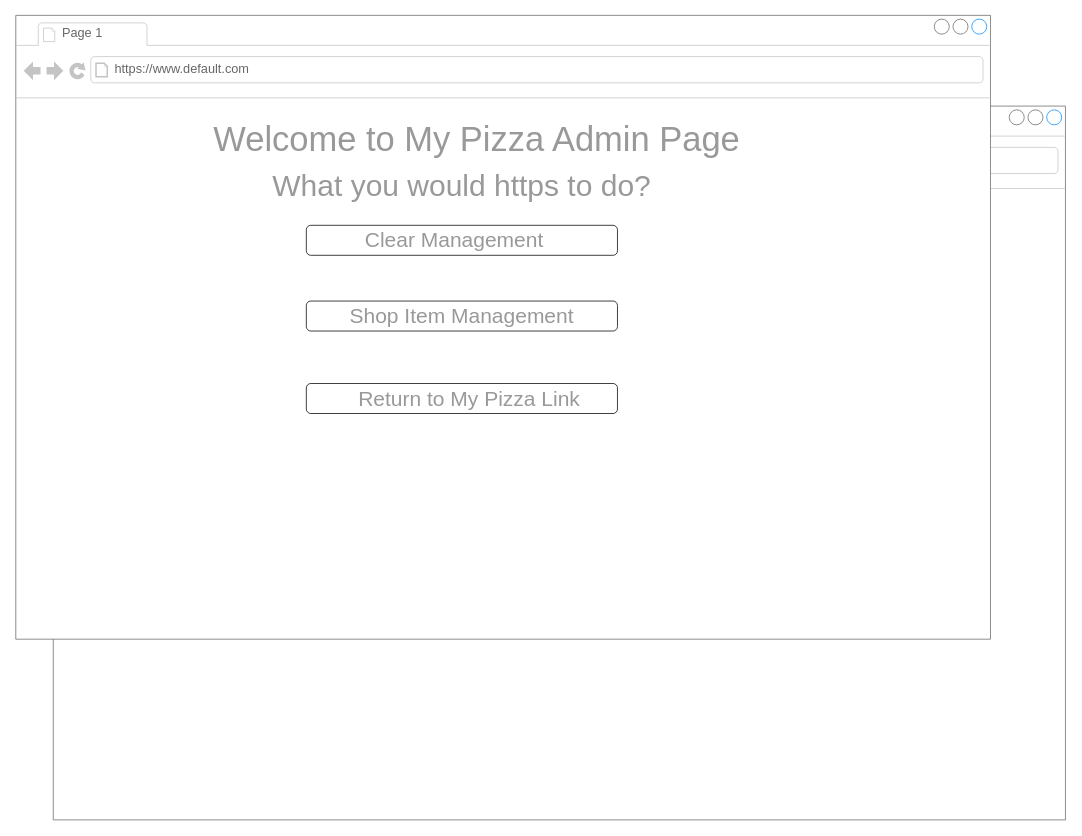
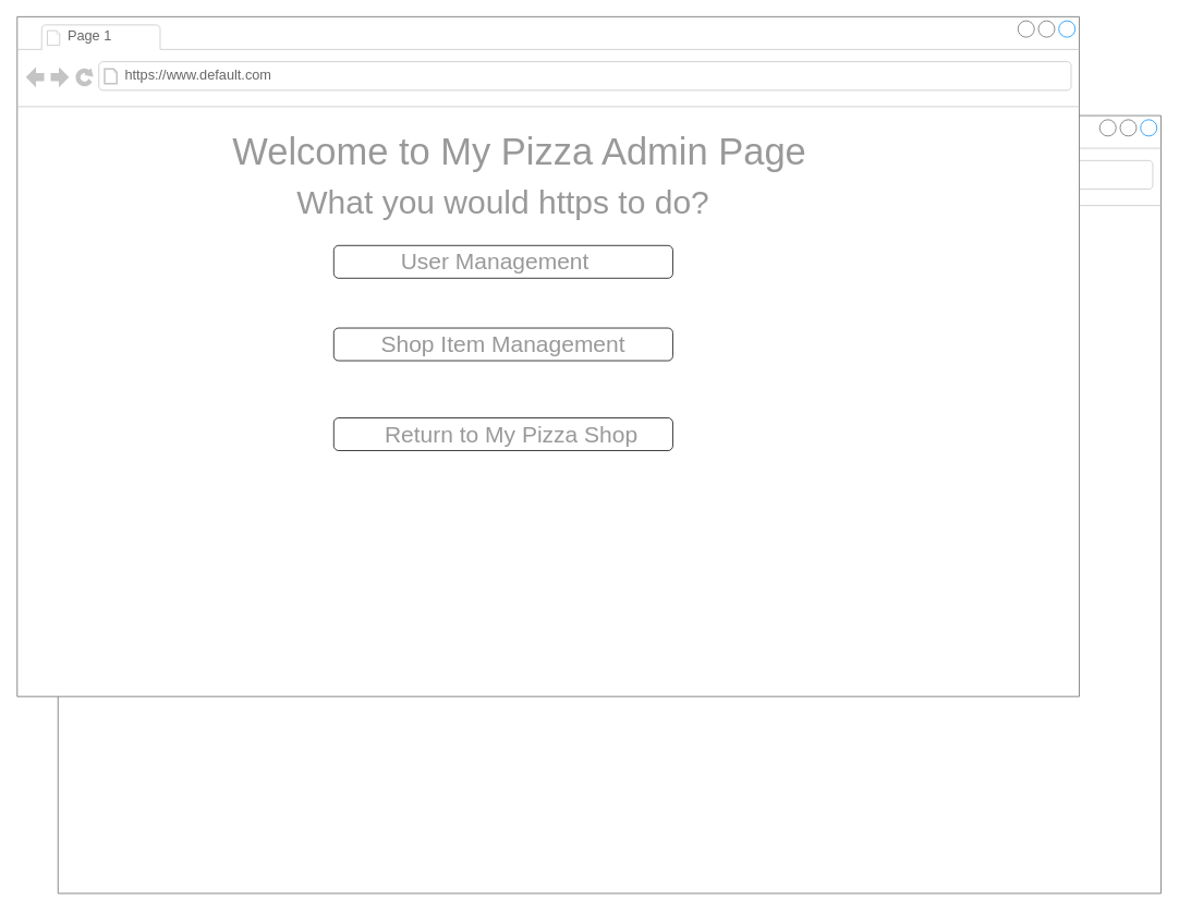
  <mxCell id="0" />
  <mxCell id="1" parent="0" />
  <mxCell id="2" value="" style="strokeWidth=1;shadow=0;dashed=0;align=center;html=1;shape=mxgraph.mockup.containers.browserWindow;rSize=0;strokeColor=#666666;mainText=,;recursiveResize=0;rounded=0;labelBackgroundColor=none;fontFamily=Verdana;fontSize=12" parent="1" vertex="1"><mxGeometry x="70" y="141" width="1350" height="952" as="geometry" /></mxCell>
  <mxCell id="3" value="Page 1" style="strokeWidth=1;shadow=0;dashed=0;align=center;html=1;shape=mxgraph.mockup.containers.anchor;fontSize=17;fontColor=#666666;align=left;" parent="2" vertex="1"><mxGeometry x="60" y="12" width="110" height="26" as="geometry" /></mxCell>
  <mxCell id="4" value="https://www.default.com" style="strokeWidth=1;shadow=0;dashed=0;align=center;html=1;shape=mxgraph.mockup.containers.anchor;rSize=0;fontSize=17;fontColor=#666666;align=left;" parent="2" vertex="1"><mxGeometry x="130" y="60" width="250" height="26" as="geometry" /></mxCell>
  <mxCell id="5" value="Welcome to My Pizza Admin Page" style="text;html=1;strokeColor=none;fillColor=none;align=center;verticalAlign=middle;whiteSpace=wrap;rounded=0;fontSize=46;fontColor=#999999;" parent="2" vertex="1"><mxGeometry x="160" y="140" width="730" height="50" as="geometry" /></mxCell>
  <mxCell id="6" value="" style="rounded=1;whiteSpace=wrap;html=1;fontSize=20;fontColor=#999999;" parent="2" vertex="1"><mxGeometry x="305" y="220" width="300" height="30" as="geometry" /></mxCell>
  <mxCell id="7" value="" style="rounded=1;whiteSpace=wrap;html=1;fontSize=20;fontColor=#999999;" parent="2" vertex="1"><mxGeometry x="305" y="450" width="300" height="30" as="geometry" /></mxCell>
  <mxCell id="8" value="" style="rounded=1;whiteSpace=wrap;html=1;fontSize=20;fontColor=#999999;" parent="2" vertex="1"><mxGeometry x="305" y="500" width="300" height="30" as="geometry" /></mxCell>
  <mxCell id="9" value="" style="rounded=1;whiteSpace=wrap;html=1;fontSize=20;fontColor=#999999;" parent="2" vertex="1"><mxGeometry x="305" y="400" width="300" height="30" as="geometry" /></mxCell>
  <mxCell id="10" value="" style="rounded=1;whiteSpace=wrap;html=1;fontSize=20;fontColor=#999999;" parent="2" vertex="1"><mxGeometry x="305" y="280" width="300" height="30" as="geometry" /></mxCell>
  <mxCell id="11" value="" style="rounded=1;whiteSpace=wrap;html=1;fontSize=20;fontColor=#999999;" parent="2" vertex="1"><mxGeometry x="305" y="340" width="300" height="30" as="geometry" /></mxCell>
  <mxCell id="12" value="Category" style="text;html=1;strokeColor=none;fillColor=none;align=center;verticalAlign=middle;whiteSpace=wrap;rounded=0;fontSize=20;fontColor=#999999;" parent="2" vertex="1"><mxGeometry x="130" y="340" width="150" height="30" as="geometry" /></mxCell>
  <mxCell id="13" value="Item name" style="text;html=1;strokeColor=none;fillColor=none;align=center;verticalAlign=middle;whiteSpace=wrap;rounded=0;fontSize=20;fontColor=#999999;" parent="2" vertex="1"><mxGeometry x="130" y="220" width="150" height="30" as="geometry" /></mxCell>
  <mxCell id="14" value="Description" style="text;html=1;strokeColor=none;fillColor=none;align=center;verticalAlign=middle;whiteSpace=wrap;rounded=0;fontSize=20;fontColor=#999999;" parent="2" vertex="1"><mxGeometry x="130" y="400" width="150" height="30" as="geometry" /></mxCell>
  <mxCell id="15" value="Size" style="text;html=1;strokeColor=none;fillColor=none;align=center;verticalAlign=middle;whiteSpace=wrap;rounded=0;fontSize=20;fontColor=#999999;" parent="2" vertex="1"><mxGeometry x="130" y="450" width="150" height="30" as="geometry" /></mxCell>
  <mxCell id="16" value="Image Link" style="text;html=1;strokeColor=none;fillColor=none;align=center;verticalAlign=middle;whiteSpace=wrap;rounded=0;fontSize=20;fontColor=#999999;" parent="2" vertex="1"><mxGeometry x="120" y="280" width="150" height="30" as="geometry" /></mxCell>
  <mxCell id="17" value="Price" style="text;html=1;strokeColor=none;fillColor=none;align=center;verticalAlign=middle;whiteSpace=wrap;rounded=0;fontSize=20;fontColor=#999999;" parent="2" vertex="1"><mxGeometry x="130" y="500" width="150" height="30" as="geometry" /></mxCell>
  <mxCell id="18" value="" style="rounded=1;whiteSpace=wrap;html=1;fontSize=20;fontColor=#999999;" parent="2" vertex="1"><mxGeometry x="305" y="580" width="100" height="30" as="geometry" /></mxCell>
  <mxCell id="19" value="" style="rounded=1;whiteSpace=wrap;html=1;fontSize=20;fontColor=#999999;" parent="2" vertex="1"><mxGeometry x="430" y="580" width="100" height="30" as="geometry" /></mxCell>
  <mxCell id="20" value="Submit" style="text;html=1;strokeColor=none;fillColor=none;align=center;verticalAlign=middle;whiteSpace=wrap;rounded=0;fontSize=20;fontColor=#999999;" parent="2" vertex="1"><mxGeometry x="320" y="580" width="60" height="30" as="geometry" /></mxCell>
  <mxCell id="21" value="Clear" style="text;html=1;strokeColor=none;fillColor=none;align=center;verticalAlign=middle;whiteSpace=wrap;rounded=0;fontSize=20;fontColor=#999999;" parent="2" vertex="1"><mxGeometry x="450" y="580" width="60" height="30" as="geometry" /></mxCell>
  <mxCell id="22" value="Return" style="text;html=1;strokeColor=none;fillColor=none;align=center;verticalAlign=middle;whiteSpace=wrap;rounded=0;fontSize=20;fontColor=#999999;" parent="2" vertex="1"><mxGeometry x="545" y="580" width="60" height="30" as="geometry" /></mxCell>
  <mxCell id="23" value="" style="strokeWidth=1;shadow=0;dashed=0;align=center;html=1;shape=mxgraph.mockup.containers.browserWindow;rSize=0;strokeColor=#666666;mainText=,;recursiveResize=0;rounded=0;labelBackgroundColor=none;fontFamily=Verdana;fontSize=12" vertex="1" parent="2"><mxGeometry x="-50" y="-121" width="1300" height="832" as="geometry" /></mxCell>
  <mxCell id="24" value="Page 1" style="strokeWidth=1;shadow=0;dashed=0;align=center;html=1;shape=mxgraph.mockup.containers.anchor;fontSize=17;fontColor=#666666;align=left;" vertex="1" parent="23"><mxGeometry x="60" y="12" width="110" height="26" as="geometry" /></mxCell>
  <mxCell id="25" value="https://www.default.com" style="strokeWidth=1;shadow=0;dashed=0;align=center;html=1;shape=mxgraph.mockup.containers.anchor;rSize=0;fontSize=17;fontColor=#666666;align=left;" vertex="1" parent="23"><mxGeometry x="130" y="60" width="250" height="26" as="geometry" /></mxCell>
  <mxCell id="26" value="Welcome to My Pizza Admin Page" style="text;html=1;strokeColor=none;fillColor=none;align=center;verticalAlign=middle;whiteSpace=wrap;rounded=0;fontSize=46;fontColor=#999999;" vertex="1" parent="23"><mxGeometry x="250" y="140" width="730" height="50" as="geometry" /></mxCell>
  <mxCell id="27" value="" style="rounded=1;whiteSpace=wrap;html=1;fontSize=20;fontColor=#999999;" vertex="1" parent="23"><mxGeometry x="387.5" y="280" width="415" height="40" as="geometry" /></mxCell>
  <mxCell id="28" value="What you would https to do?" style="text;html=1;strokeColor=none;fillColor=none;align=center;verticalAlign=middle;whiteSpace=wrap;rounded=0;fontSize=40;fontColor=#999999;" vertex="1" parent="23"><mxGeometry x="230" y="201" width="730" height="50" as="geometry" /></mxCell>
  <mxCell id="29" value="" style="rounded=1;whiteSpace=wrap;html=1;fontSize=20;fontColor=#999999;" vertex="1" parent="23"><mxGeometry x="387.5" y="381" width="415" height="40" as="geometry" /></mxCell>
  <mxCell id="30" value="" style="rounded=1;whiteSpace=wrap;html=1;fontSize=20;fontColor=#999999;" vertex="1" parent="23"><mxGeometry x="387.5" y="491" width="415" height="40" as="geometry" /></mxCell>
  <mxCell id="31" value="Shop Item Management" style="text;html=1;strokeColor=none;fillColor=none;align=center;verticalAlign=middle;whiteSpace=wrap;rounded=0;fontSize=28;fontColor=#999999;" vertex="1" parent="23"><mxGeometry x="410" y="386" width="370" height="30" as="geometry" /></mxCell>
- <mxCell id="32" value="Clear Management" style="text;html=1;strokeColor=none;fillColor=none;align=center;verticalAlign=middle;whiteSpace=wrap;rounded=0;fontSize=28;fontColor=#999999;" vertex="1" parent="23"><mxGeometry x="400" y="285" width="370" height="30" as="geometry" /></mxCell>
- <mxCell id="33" value="Return to My Pizza Link" style="text;html=1;strokeColor=none;fillColor=none;align=center;verticalAlign=middle;whiteSpace=wrap;rounded=0;fontSize=28;fontColor=#999999;" vertex="1" parent="23"><mxGeometry x="420" y="496" width="370" height="30" as="geometry" /></mxCell>
+ <mxCell id="32" value="User Management" style="text;html=1;strokeColor=none;fillColor=none;align=center;verticalAlign=middle;whiteSpace=wrap;rounded=0;fontSize=28;fontColor=#999999;" vertex="1" parent="23"><mxGeometry x="400" y="285" width="370" height="30" as="geometry" /></mxCell>
+ <mxCell id="33" value="Return to My Pizza Shop" style="text;html=1;strokeColor=none;fillColor=none;align=center;verticalAlign=middle;whiteSpace=wrap;rounded=0;fontSize=28;fontColor=#999999;" vertex="1" parent="23"><mxGeometry x="420" y="496" width="370" height="30" as="geometry" /></mxCell>
